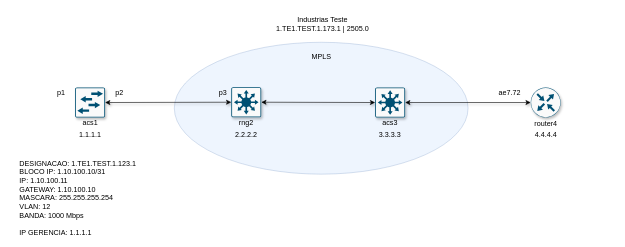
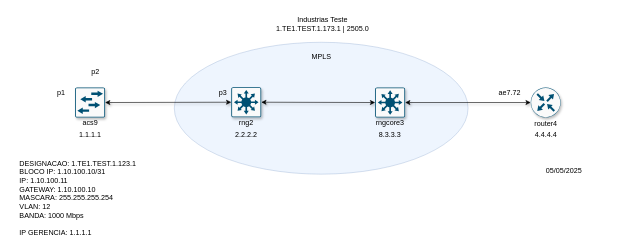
  <mxCell id="0" />
  <mxCell id="1" parent="0" />
  <mxCell id="2" value="" style="ellipse;whiteSpace=wrap;html=1;textShadow=0;labelBorderColor=none;labelBackgroundColor=none;opacity=45;fillColor=#dae8fc;strokeColor=#6c8ebf;" parent="1" vertex="1"><mxGeometry x="290" y="70" width="490" height="220" as="geometry" /></mxCell>
  <mxCell id="3" value="" style="endArrow=classic;html=1;rounded=0;startArrow=classic;startFill=1;exitX=1;exitY=0.5;exitDx=0;exitDy=0;exitPerimeter=0;entryX=0;entryY=0.5;entryDx=0;entryDy=0;entryPerimeter=0;shadow=1;" parent="1" source="23" target="24" edge="1"><mxGeometry width="50" height="50" relative="1" as="geometry"><mxPoint x="690" y="170" as="sourcePoint" /><mxPoint x="850" y="170" as="targetPoint" /></mxGeometry></mxCell>
  <mxCell id="4" value="MPLS" style="text;html=1;align=center;verticalAlign=middle;whiteSpace=wrap;rounded=0;" parent="1" vertex="1"><mxGeometry x="487.5" y="80" width="95" height="30" as="geometry" /></mxCell>
  <mxCell id="5" value="" style="endArrow=classic;html=1;rounded=0;exitX=1;exitY=0.5;exitDx=0;exitDy=0;exitPerimeter=0;startArrow=classic;startFill=1;entryX=0;entryY=0.5;entryDx=0;entryDy=0;entryPerimeter=0;shadow=1;" parent="1" source="21" target="22" edge="1"><mxGeometry width="50" height="50" relative="1" as="geometry"><mxPoint x="183.58" y="170" as="sourcePoint" /><mxPoint x="360" y="170" as="targetPoint" /></mxGeometry></mxCell>
  <mxCell id="6" value="" style="endArrow=classic;html=1;rounded=0;startArrow=classic;startFill=1;exitX=1;exitY=0.5;exitDx=0;exitDy=0;exitPerimeter=0;entryX=0;entryY=0.5;entryDx=0;entryDy=0;entryPerimeter=0;shadow=1;" parent="1" source="22" target="23" edge="1"><mxGeometry width="50" height="50" relative="1" as="geometry"><mxPoint x="460" y="170" as="sourcePoint" /><mxPoint x="610" y="170" as="targetPoint" /></mxGeometry></mxCell>
  <mxCell id="7" value="Industrias Teste&lt;br&gt;1.TE1.TEST.1.173.1 | 2505.0" style="text;html=1;align=center;verticalAlign=middle;rounded=0;labelBackgroundColor=none;textShadow=0;whiteSpace=wrap;strokeColor=light-dark(#ffffff, #a9b8c7);" parent="1" vertex="1"><mxGeometry x="375" y="20" width="325" height="40" as="geometry" /></mxCell>
- <mxCell id="8" value="acs1" style="text;html=1;align=center;verticalAlign=middle;whiteSpace=wrap;rounded=0;" parent="1" vertex="1"><mxGeometry x="69.5" y="190" width="160" height="30" as="geometry" /></mxCell>
+ <mxCell id="8" value="acs9" style="text;html=1;align=center;verticalAlign=middle;whiteSpace=wrap;rounded=0;" parent="1" vertex="1"><mxGeometry x="69.5" y="190" width="160" height="30" as="geometry" /></mxCell>
  <mxCell id="9" value="rng2" style="text;html=1;align=center;verticalAlign=middle;whiteSpace=wrap;rounded=0;" parent="1" vertex="1"><mxGeometry x="300" y="190" width="220" height="30" as="geometry" /></mxCell>
- <mxCell id="10" value="acs3" style="text;html=1;align=center;verticalAlign=middle;whiteSpace=wrap;rounded=0;" parent="1" vertex="1"><mxGeometry x="540" y="190" width="220" height="30" as="geometry" /></mxCell>
+ <mxCell id="10" value="rngcore3" style="text;html=1;align=center;verticalAlign=middle;whiteSpace=wrap;rounded=0;" parent="1" vertex="1"><mxGeometry x="540" y="190" width="220" height="30" as="geometry" /></mxCell>
  <mxCell id="11" value="router4" style="text;html=1;align=center;verticalAlign=middle;whiteSpace=wrap;rounded=0;" parent="1" vertex="1"><mxGeometry x="799.5" y="191" width="220" height="30" as="geometry" /></mxCell>
  <mxCell id="12" value="ae7.72" style="text;html=1;align=right;verticalAlign=middle;whiteSpace=wrap;rounded=0;" parent="1" vertex="1"><mxGeometry x="810" y="140" width="60" height="30" as="geometry" /></mxCell>
+ <mxCell id="13" value="05/05/2025" style="text;html=1;align=center;verticalAlign=middle;whiteSpace=wrap;rounded=0;" parent="1" vertex="1"><mxGeometry x="910" y="270" width="60" height="30" as="geometry" /></mxCell>
  <mxCell id="14" value="p3" style="text;html=1;align=right;verticalAlign=middle;whiteSpace=wrap;rounded=0;" parent="1" vertex="1"><mxGeometry x="290" y="140" width="90" height="30" as="geometry" /></mxCell>
  <mxCell id="15" value="1.1.1.1" style="text;html=1;align=center;verticalAlign=middle;whiteSpace=wrap;rounded=0;" parent="1" vertex="1"><mxGeometry x="69.5" y="210" width="160" height="30" as="geometry" /></mxCell>
  <mxCell id="16" value="2.2.2.2" style="text;html=1;align=center;verticalAlign=middle;whiteSpace=wrap;rounded=0;" parent="1" vertex="1"><mxGeometry x="330" y="210" width="160" height="30" as="geometry" /></mxCell>
- <mxCell id="17" value="3.3.3.3" style="text;html=1;align=center;verticalAlign=middle;whiteSpace=wrap;rounded=0;" parent="1" vertex="1"><mxGeometry x="570" y="210" width="160" height="30" as="geometry" /></mxCell>
+ <mxCell id="17" value="8.3.3.3" style="text;html=1;align=center;verticalAlign=middle;whiteSpace=wrap;rounded=0;" parent="1" vertex="1"><mxGeometry x="570" y="210" width="160" height="30" as="geometry" /></mxCell>
  <mxCell id="18" value="4.4.4.4" style="text;html=1;align=center;verticalAlign=middle;whiteSpace=wrap;rounded=0;" parent="1" vertex="1"><mxGeometry x="829.5" y="210" width="160" height="30" as="geometry" /></mxCell>
  <mxCell id="19" value="&lt;div&gt;DESIGNACAO: 1.TE1.TEST.1.123.1&amp;nbsp;&lt;/div&gt;&lt;div&gt;BLOCO IP: 1.10.100.10/31&amp;nbsp;&amp;nbsp;&lt;/div&gt;&lt;div&gt;IP: 1.10.100.11&amp;nbsp;&lt;/div&gt;&lt;div&gt;GATEWAY: 1.10.100.10&amp;nbsp;&lt;/div&gt;&lt;div&gt;MASCARA: 255.255.255.254&lt;/div&gt;&lt;div&gt;VLAN: 12&amp;nbsp;&lt;/div&gt;&lt;div&gt;BANDA: 1000 Mbps&lt;br&gt;&lt;br&gt;IP GERENCIA: 1.1.1.1&lt;/div&gt;" style="text;html=1;align=left;verticalAlign=middle;whiteSpace=wrap;rounded=0;" parent="1" vertex="1"><mxGeometry x="30" y="270" width="260" height="120" as="geometry" /></mxCell>
- <mxCell id="20" value="p2" style="text;html=1;align=left;verticalAlign=middle;whiteSpace=wrap;rounded=0;" parent="1" vertex="1"><mxGeometry x="190" y="140" width="90" height="30" as="geometry" /></mxCell>
+ <mxCell id="20" value="p2" style="text;html=1;align=left;verticalAlign=middle;whiteSpace=wrap;rounded=0;" parent="1" vertex="1"><mxGeometry x="150" y="105" width="90" height="30" as="geometry" /></mxCell>
  <mxCell id="21" value="" style="sketch=0;points=[[0.015,0.015,0],[0.985,0.015,0],[0.985,0.985,0],[0.015,0.985,0],[0.25,0,0],[0.5,0,0],[0.75,0,0],[1,0.25,0],[1,0.5,0],[1,0.75,0],[0.75,1,0],[0.5,1,0],[0.25,1,0],[0,0.75,0],[0,0.5,0],[0,0.25,0]];verticalLabelPosition=bottom;html=1;verticalAlign=top;aspect=fixed;align=center;pointerEvents=1;shape=mxgraph.cisco19.rect;prIcon=l2_switch;fillColor=#FAFAFA;strokeColor=#005073;shadow=1;" parent="1" vertex="1"><mxGeometry x="124.5" y="145.5" width="50" height="50" as="geometry" /></mxCell>
  <mxCell id="22" value="" style="sketch=0;points=[[0.015,0.015,0],[0.985,0.015,0],[0.985,0.985,0],[0.015,0.985,0],[0.25,0,0],[0.5,0,0],[0.75,0,0],[1,0.25,0],[1,0.5,0],[1,0.75,0],[0.75,1,0],[0.5,1,0],[0.25,1,0],[0,0.75,0],[0,0.5,0],[0,0.25,0]];verticalLabelPosition=bottom;html=1;verticalAlign=top;aspect=fixed;align=center;pointerEvents=1;shape=mxgraph.cisco19.rect;prIcon=l3_switch;fillColor=#FAFAFA;strokeColor=#005073;shadow=1;" parent="1" vertex="1"><mxGeometry x="385" y="145" width="50" height="50" as="geometry" /></mxCell>
  <mxCell id="23" value="" style="sketch=0;points=[[0.015,0.015,0],[0.985,0.015,0],[0.985,0.985,0],[0.015,0.985,0],[0.25,0,0],[0.5,0,0],[0.75,0,0],[1,0.25,0],[1,0.5,0],[1,0.75,0],[0.75,1,0],[0.5,1,0],[0.25,1,0],[0,0.75,0],[0,0.5,0],[0,0.25,0]];verticalLabelPosition=bottom;html=1;verticalAlign=top;aspect=fixed;align=center;pointerEvents=1;shape=mxgraph.cisco19.rect;prIcon=l3_switch;fillColor=#FAFAFA;strokeColor=#005073;shadow=1;" parent="1" vertex="1"><mxGeometry x="625" y="145.5" width="50" height="50" as="geometry" /></mxCell>
  <mxCell id="24" value="" style="sketch=0;points=[[0.5,0,0],[1,0.5,0],[0.5,1,0],[0,0.5,0],[0.145,0.145,0],[0.856,0.145,0],[0.855,0.856,0],[0.145,0.855,0]];verticalLabelPosition=bottom;html=1;verticalAlign=top;aspect=fixed;align=center;pointerEvents=1;shape=mxgraph.cisco19.rect;prIcon=router;fillColor=#FAFAFA;strokeColor=#005073;shadow=1;" parent="1" vertex="1"><mxGeometry x="884.5" y="145.5" width="50" height="50" as="geometry" /></mxCell>
  <mxCell id="25" value="p1" style="text;html=1;align=right;verticalAlign=middle;whiteSpace=wrap;rounded=0;" parent="1" vertex="1"><mxGeometry x="20" y="140" width="90" height="30" as="geometry" /></mxCell>
